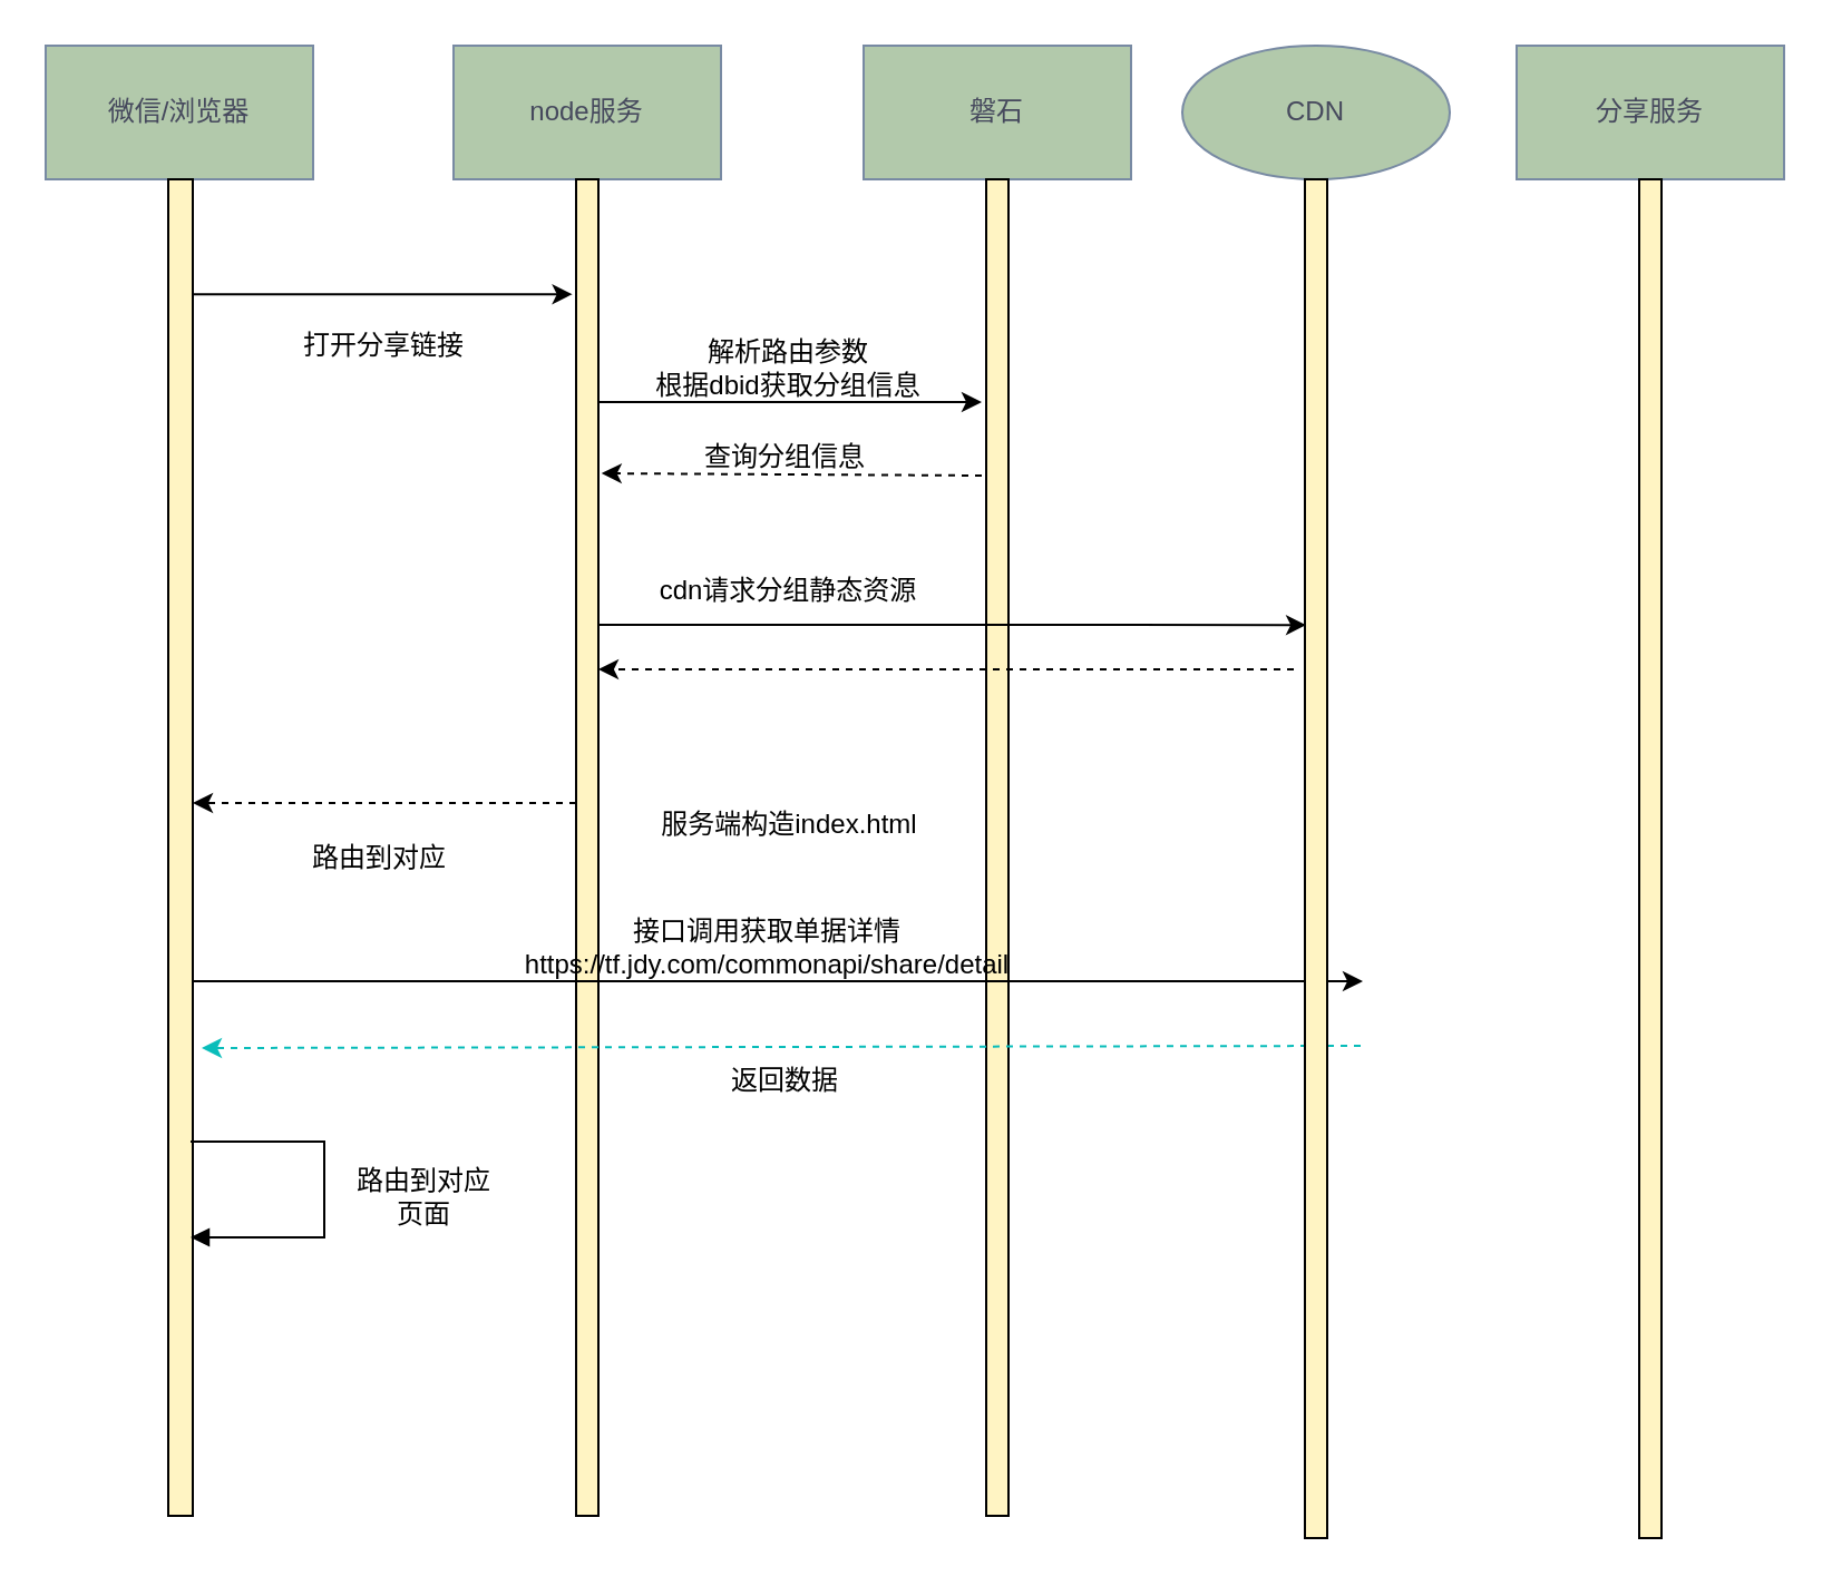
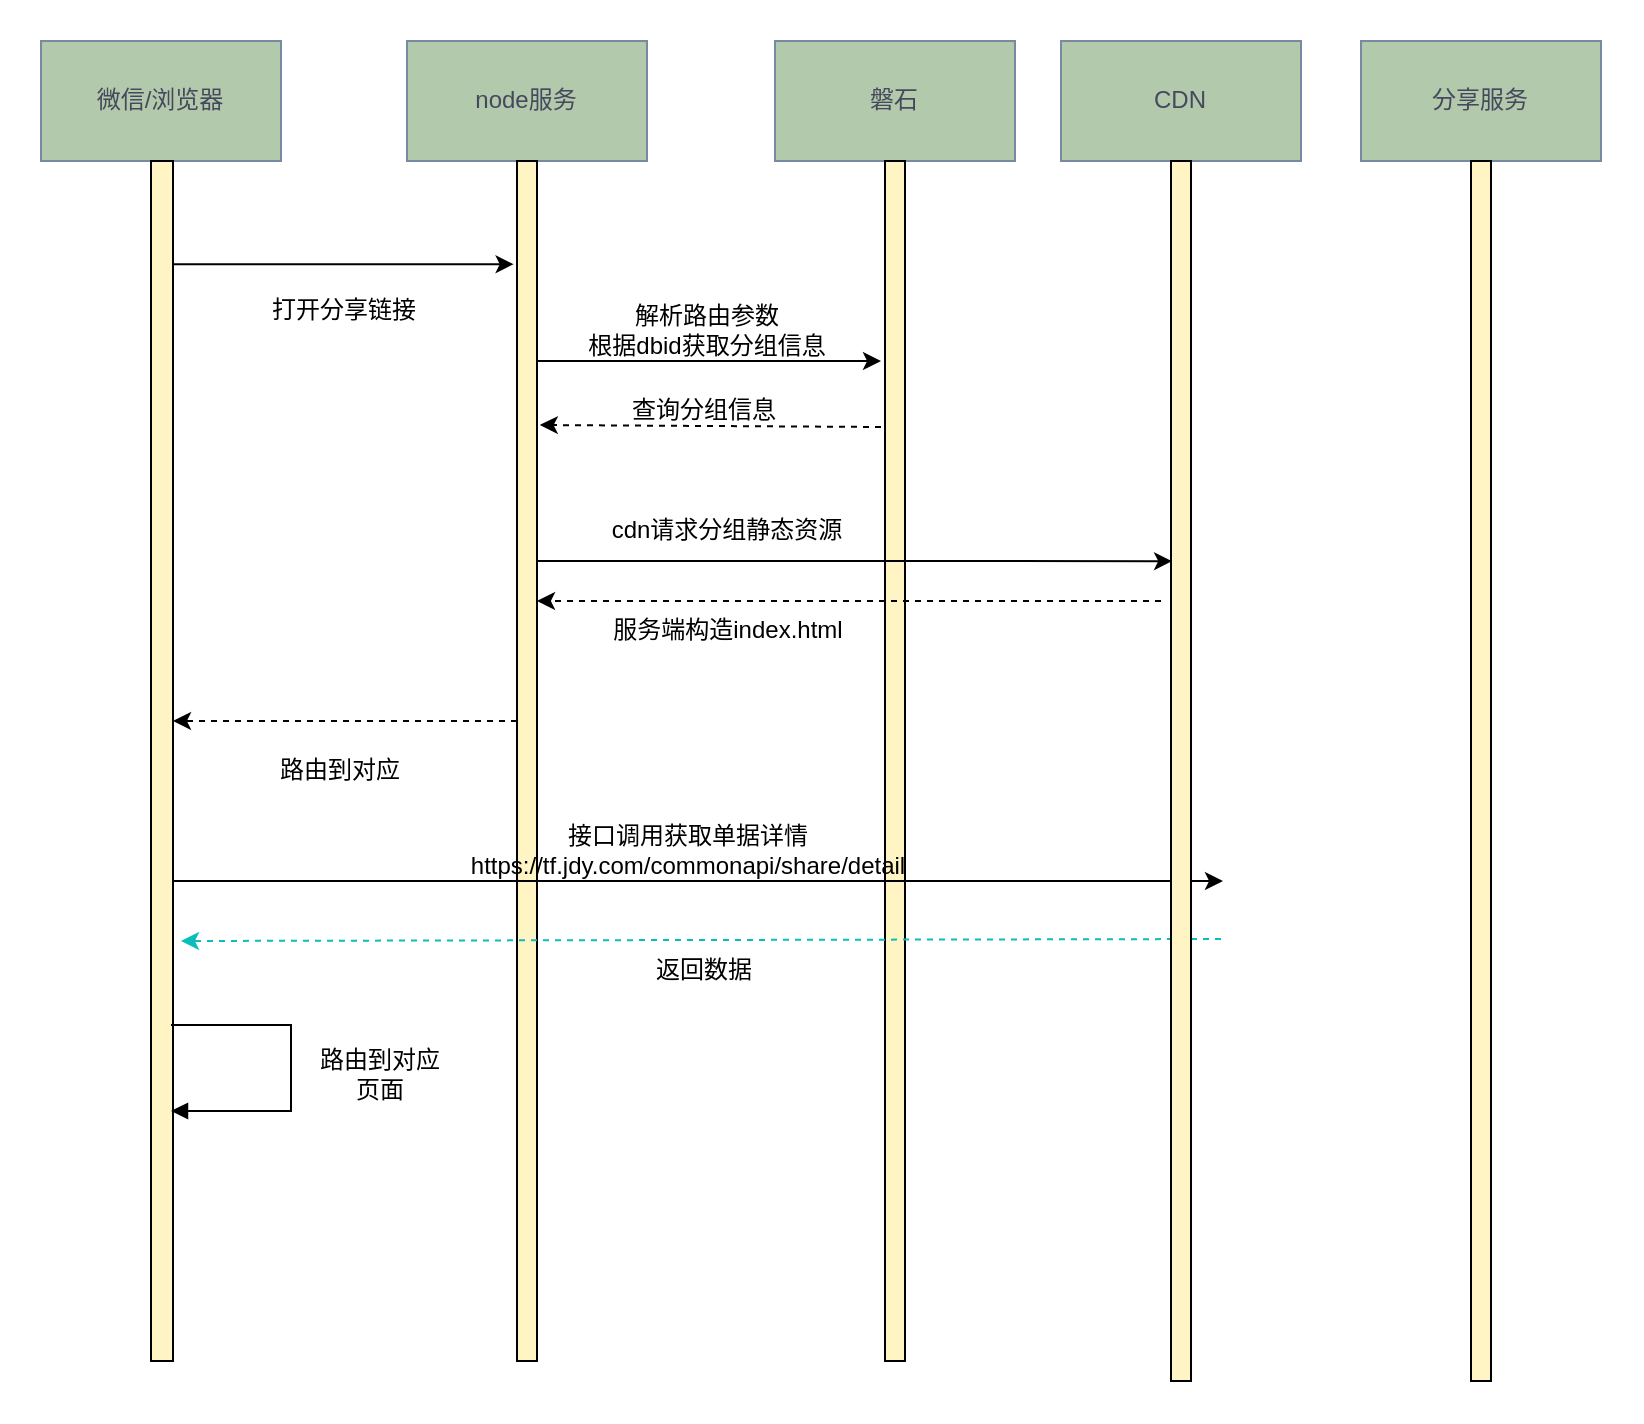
  <mxCell id="0" />
  <mxCell id="1" parent="0" />
  <mxCell id="2" value="微信/浏览器" style="rounded=0;whiteSpace=wrap;html=1;fillColor=#B2C9AB;strokeColor=#788AA3;fontColor=#46495D;" vertex="1" parent="1"><mxGeometry x="20" y="20" width="120" height="60" as="geometry" /></mxCell>
  <mxCell id="3" value="node服务" style="rounded=0;whiteSpace=wrap;html=1;fillColor=#B2C9AB;strokeColor=#788AA3;fontColor=#46495D;" vertex="1" parent="1"><mxGeometry x="203" y="20" width="120" height="60" as="geometry" /></mxCell>
  <mxCell id="4" value="分享服务" style="rounded=0;whiteSpace=wrap;html=1;fillColor=#B2C9AB;strokeColor=#788AA3;fontColor=#46495D;" vertex="1" parent="1"><mxGeometry x="680" y="20" width="120" height="60" as="geometry" /></mxCell>
  <mxCell id="5" value="磐石" style="rounded=0;whiteSpace=wrap;html=1;fillColor=#B2C9AB;strokeColor=#788AA3;fontColor=#46495D;" vertex="1" parent="1"><mxGeometry x="387" y="20" width="120" height="60" as="geometry" /></mxCell>
  <mxCell id="6" value="" style="rounded=0;whiteSpace=wrap;html=1;fillColor=#FFF4C3;" vertex="1" parent="1"><mxGeometry x="75" y="80" width="11" height="600" as="geometry" /></mxCell>
  <mxCell id="7" value="" style="rounded=0;whiteSpace=wrap;html=1;fillColor=#FFF4C3;" vertex="1" parent="1"><mxGeometry x="258" y="80" width="10" height="600" as="geometry" /></mxCell>
  <mxCell id="8" value="" style="rounded=0;whiteSpace=wrap;html=1;fillColor=#FFF4C3;" vertex="1" parent="1"><mxGeometry x="442" y="80" width="10" height="600" as="geometry" /></mxCell>
  <mxCell id="9" value="" style="rounded=0;whiteSpace=wrap;html=1;fillColor=#FFF4C3;" vertex="1" parent="1"><mxGeometry x="735" y="80" width="10" height="610" as="geometry" /></mxCell>
  <mxCell id="10" value="" style="endArrow=classic;html=1;rounded=0;exitX=0.977;exitY=0.086;exitDx=0;exitDy=0;exitPerimeter=0;entryX=-0.169;entryY=0.086;entryDx=0;entryDy=0;entryPerimeter=0;" edge="1" parent="1" source="6" target="7"><mxGeometry width="50" height="50" relative="1" as="geometry"><mxPoint x="220" y="200" as="sourcePoint" /><mxPoint x="270" y="150" as="targetPoint" /></mxGeometry></mxCell>
  <mxCell id="11" value="" style="endArrow=classic;html=1;rounded=0;exitX=0.977;exitY=0.086;exitDx=0;exitDy=0;exitPerimeter=0;" edge="1" parent="1"><mxGeometry width="50" height="50" relative="1" as="geometry"><mxPoint x="268" y="180" as="sourcePoint" /><mxPoint x="440" y="180" as="targetPoint" /></mxGeometry></mxCell>
  <mxCell id="12" value="打开分享链接" style="text;html=1;strokeColor=none;fillColor=none;align=center;verticalAlign=middle;whiteSpace=wrap;rounded=0;" vertex="1" parent="1"><mxGeometry x="132" y="140" width="80" height="30" as="geometry" /></mxCell>
  <mxCell id="13" value="解析路由参数&lt;br&gt;根据dbid获取分组信息" style="text;html=1;strokeColor=none;fillColor=none;align=center;verticalAlign=middle;whiteSpace=wrap;rounded=0;" vertex="1" parent="1"><mxGeometry x="275" y="150" width="157" height="30" as="geometry" /></mxCell>
  <mxCell id="14" value="路由到对应" style="text;html=1;strokeColor=none;fillColor=none;align=center;verticalAlign=middle;whiteSpace=wrap;rounded=0;" vertex="1" parent="1"><mxGeometry x="130" y="370" width="80" height="30" as="geometry" /></mxCell>
  <mxCell id="15" value="" style="endArrow=classic;html=1;rounded=0;entryX=1.139;entryY=0.22;entryDx=0;entryDy=0;entryPerimeter=0;dashed=1;" edge="1" parent="1" target="7"><mxGeometry width="50" height="50" relative="1" as="geometry"><mxPoint x="440" y="213" as="sourcePoint" /><mxPoint x="390" y="200" as="targetPoint" /></mxGeometry></mxCell>
- <mxCell id="16" value="服务端构造index.html" style="text;html=1;strokeColor=none;fillColor=none;align=center;verticalAlign=middle;whiteSpace=wrap;rounded=0;" vertex="1" parent="1"><mxGeometry x="280.5" y="355" width="146" height="30" as="geometry" /></mxCell>
+ <mxCell id="16" value="服务端构造index.html" style="text;html=1;strokeColor=none;fillColor=none;align=center;verticalAlign=middle;whiteSpace=wrap;rounded=0;" vertex="1" parent="1"><mxGeometry x="290.5" y="300" width="146" height="30" as="geometry" /></mxCell>
  <mxCell id="17" value="" style="endArrow=classic;html=1;rounded=0;entryX=0.985;entryY=0.214;entryDx=0;entryDy=0;entryPerimeter=0;dashed=1;" edge="1" parent="1"><mxGeometry width="50" height="50" relative="1" as="geometry"><mxPoint x="258" y="360" as="sourcePoint" /><mxPoint x="86" y="360" as="targetPoint" /></mxGeometry></mxCell>
  <mxCell id="18" value="" style="edgeStyle=orthogonalEdgeStyle;html=1;align=left;spacingLeft=2;endArrow=block;rounded=0;" edge="1" parent="1"><mxGeometry x="-0.018" y="52" relative="1" as="geometry"><mxPoint x="85" y="512" as="sourcePoint" /><Array as="points"><mxPoint x="145" y="512" /><mxPoint x="145" y="555" /></Array><mxPoint x="85" y="555" as="targetPoint" /><mxPoint as="offset" /></mxGeometry></mxCell>
  <mxCell id="19" value="路由到对应&lt;br&gt;页面" style="text;html=1;strokeColor=none;fillColor=none;align=center;verticalAlign=middle;whiteSpace=wrap;rounded=0;" vertex="1" parent="1"><mxGeometry x="150" y="522" width="80" height="30" as="geometry" /></mxCell>
  <mxCell id="20" value="查询分组信息" style="text;html=1;strokeColor=none;fillColor=none;align=center;verticalAlign=middle;whiteSpace=wrap;rounded=0;" vertex="1" parent="1"><mxGeometry x="304" y="190" width="96" height="30" as="geometry" /></mxCell>
  <mxCell id="21" value="" style="endArrow=classic;html=1;rounded=0;exitX=0.977;exitY=0.086;exitDx=0;exitDy=0;exitPerimeter=0;" edge="1" parent="1"><mxGeometry width="50" height="50" relative="1" as="geometry"><mxPoint x="85.5" y="440" as="sourcePoint" /><mxPoint x="611" y="440" as="targetPoint" /></mxGeometry></mxCell>
  <mxCell id="22" value="接口调用获取单据详情&lt;br&gt;https://tf.jdy.com/commonapi/share/detail" style="text;html=1;strokeColor=none;fillColor=none;align=center;verticalAlign=middle;whiteSpace=wrap;rounded=0;" vertex="1" parent="1"><mxGeometry x="264" y="410" width="160" height="30" as="geometry" /></mxCell>
  <mxCell id="23" value="" style="endArrow=classic;html=1;rounded=0;dashed=1;labelBorderColor=default;strokeColor=#0abdba;fontColor=#03a58a;" edge="1" parent="1"><mxGeometry width="50" height="50" relative="1" as="geometry"><mxPoint x="610" y="469" as="sourcePoint" /><mxPoint x="90" y="470" as="targetPoint" /></mxGeometry></mxCell>
  <mxCell id="24" value="返回数据" style="text;html=1;strokeColor=none;fillColor=none;align=center;verticalAlign=middle;whiteSpace=wrap;rounded=0;" vertex="1" parent="1"><mxGeometry x="272" y="470" width="160" height="30" as="geometry" /></mxCell>
- <mxCell id="25" value="CDN" style="ellipse;whiteSpace=wrap;html=1;fillColor=#B2C9AB;strokeColor=#788AA3;fontColor=#46495D;" vertex="1" parent="1"><mxGeometry x="530" y="20" width="120" height="60" as="geometry" /></mxCell>
+ <mxCell id="25" value="CDN" style="rounded=0;whiteSpace=wrap;html=1;fillColor=#B2C9AB;strokeColor=#788AA3;fontColor=#46495D;" vertex="1" parent="1"><mxGeometry x="530" y="20" width="120" height="60" as="geometry" /></mxCell>
  <mxCell id="26" value="" style="rounded=0;whiteSpace=wrap;html=1;fillColor=#FFF4C3;" vertex="1" parent="1"><mxGeometry x="585" y="80" width="10" height="610" as="geometry" /></mxCell>
  <mxCell id="27" value="" style="endArrow=classic;html=1;rounded=0;exitX=0.977;exitY=0.086;exitDx=0;exitDy=0;exitPerimeter=0;entryX=0.054;entryY=0.328;entryDx=0;entryDy=0;entryPerimeter=0;" edge="1" parent="1" target="26"><mxGeometry width="50" height="50" relative="1" as="geometry"><mxPoint x="268.5" y="280" as="sourcePoint" /><mxPoint x="438.5" y="280" as="targetPoint" /></mxGeometry></mxCell>
- <mxCell id="28" value="cdn请求分组静态资源" style="text;html=1;strokeColor=none;fillColor=none;align=center;verticalAlign=middle;whiteSpace=wrap;rounded=0;" vertex="1" parent="1"><mxGeometry x="275" y="250" width="157" height="30" as="geometry" /></mxCell>
+ <mxCell id="28" value="cdn请求分组静态资源" style="text;html=1;strokeColor=none;fillColor=none;align=center;verticalAlign=middle;whiteSpace=wrap;rounded=0;" vertex="1" parent="1"><mxGeometry x="285" y="250" width="157" height="30" as="geometry" /></mxCell>
  <mxCell id="29" value="" style="endArrow=classic;html=1;rounded=0;entryX=1.139;entryY=0.22;entryDx=0;entryDy=0;entryPerimeter=0;dashed=1;" edge="1" parent="1"><mxGeometry width="50" height="50" relative="1" as="geometry"><mxPoint x="580" y="300" as="sourcePoint" /><mxPoint x="268" y="300" as="targetPoint" /></mxGeometry></mxCell>
